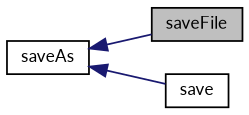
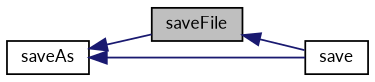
  digraph {
    fontname=Lato
    rankdir=LR
    node [color=black fillcolor=white fontname=Lato fontsize=10 shape=record style=filled]
    edge [color=midnightblue dir=back fontname=Lato fontsize=10 labelfontname=Helvetica labelfontsize=10 style=solid]
    n1 [fillcolor=grey75 fontcolor=black height=0.2 label=saveFile width=0.4]
    n2 [height=0.2 label=save width=0.4]
    n3 [height=0.2 label=saveAs width=0.4]
+   n1 -> n2
    n3 -> n1
    n3 -> n2
  }
